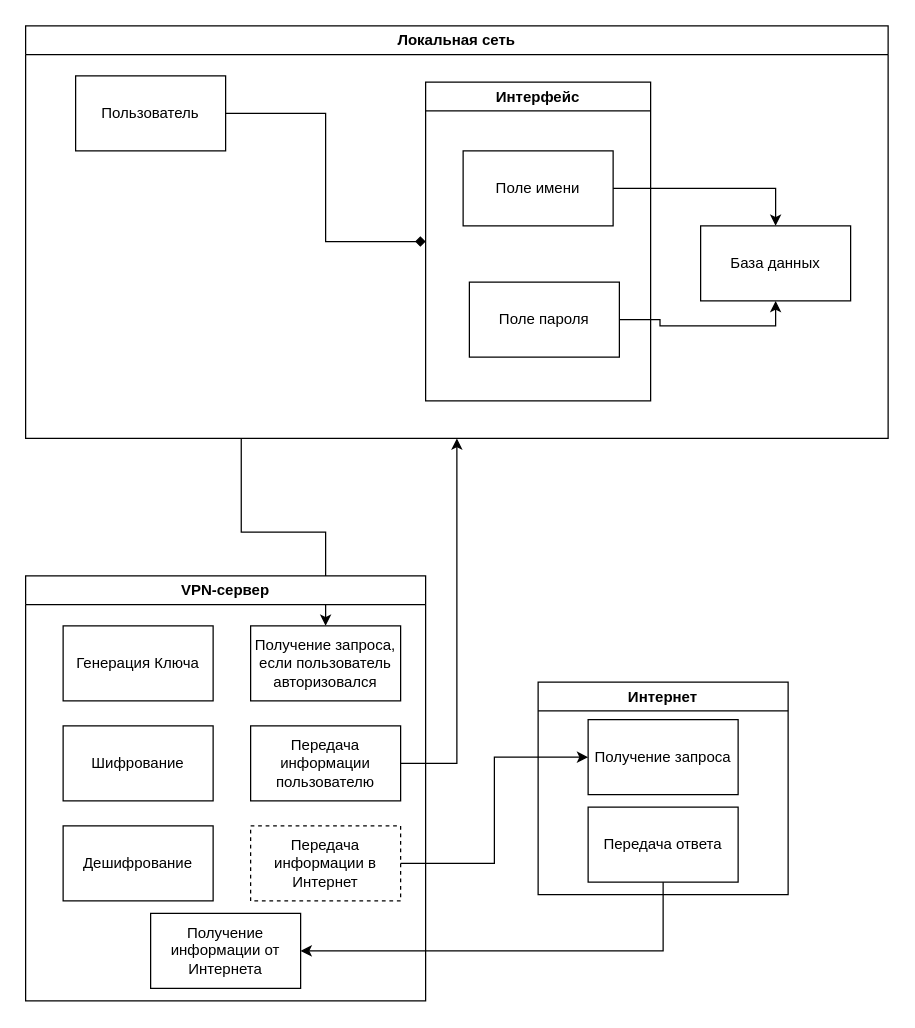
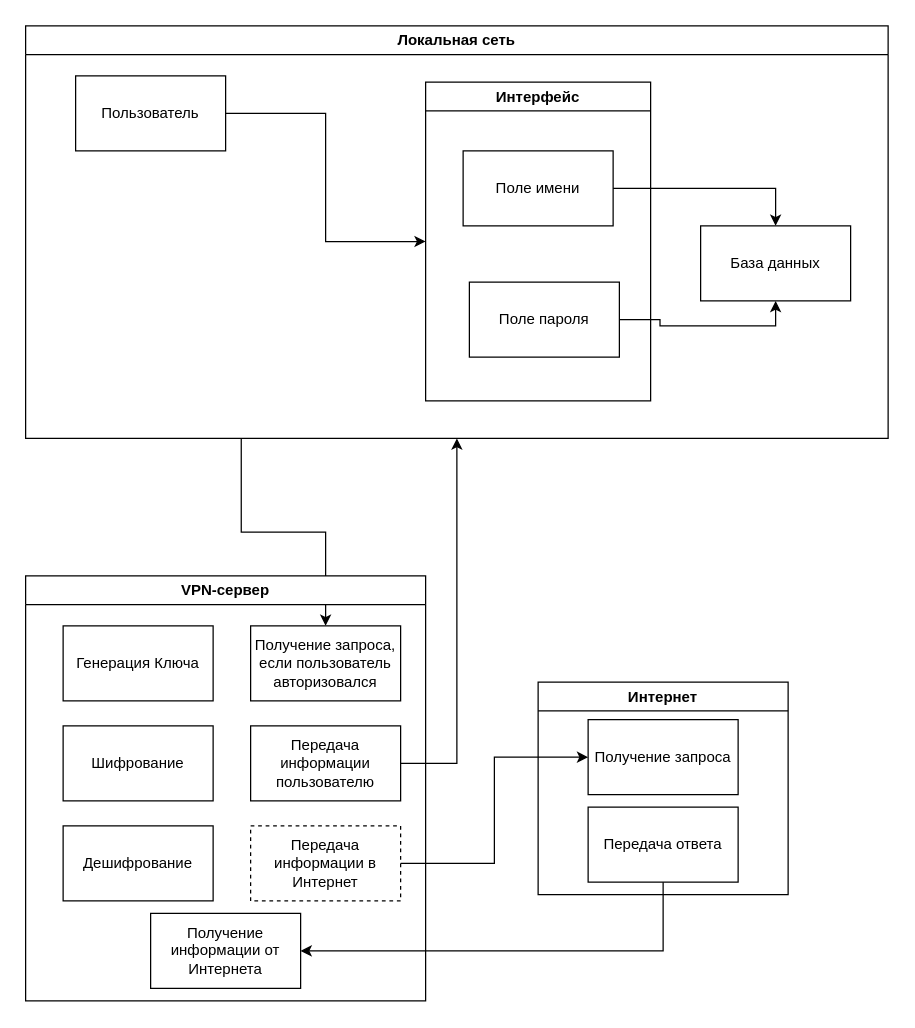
  <mxCell id="0" />
  <mxCell id="1" parent="0" />
- <mxCell id="2" style="edgeStyle=orthogonalEdgeStyle;rounded=0;orthogonalLoop=1;jettySize=auto;html=1;exitX=1;exitY=0.5;exitDx=0;exitDy=0;entryX=0;entryY=0.5;entryDx=0;entryDy=0;endArrow=diamond;" edge="1" parent="1" source="3" target="7"><mxGeometry relative="1" as="geometry" /></mxCell>
+ <mxCell id="2" style="edgeStyle=orthogonalEdgeStyle;rounded=0;orthogonalLoop=1;jettySize=auto;html=1;exitX=1;exitY=0.5;exitDx=0;exitDy=0;entryX=0;entryY=0.5;entryDx=0;entryDy=0;" edge="1" parent="1" source="3" target="7"><mxGeometry relative="1" as="geometry" /></mxCell>
  <mxCell id="3" value="Пользователь" style="rounded=0;whiteSpace=wrap;html=1;" vertex="1" parent="1"><mxGeometry x="60" y="60" width="120" height="60" as="geometry" /></mxCell>
  <mxCell id="4" style="edgeStyle=orthogonalEdgeStyle;rounded=0;orthogonalLoop=1;jettySize=auto;html=1;exitX=0.25;exitY=1;exitDx=0;exitDy=0;entryX=0.5;entryY=0;entryDx=0;entryDy=0;" edge="1" parent="1" source="5" target="21"><mxGeometry relative="1" as="geometry" /></mxCell>
  <mxCell id="5" value="Локальная сеть" style="swimlane;whiteSpace=wrap;html=1;" vertex="1" parent="1"><mxGeometry x="20" y="20" width="690" height="330" as="geometry" /></mxCell>
  <mxCell id="6" value="База данных" style="rounded=0;whiteSpace=wrap;html=1;" vertex="1" parent="5"><mxGeometry x="540" y="160" width="120" height="60" as="geometry" /></mxCell>
  <mxCell id="7" value="Интерфейс" style="swimlane;whiteSpace=wrap;html=1;" vertex="1" parent="5"><mxGeometry x="320" y="45" width="180" height="255" as="geometry" /></mxCell>
  <mxCell id="8" value="Поле имени" style="rounded=0;whiteSpace=wrap;html=1;" vertex="1" parent="7"><mxGeometry x="30" y="55" width="120" height="60" as="geometry" /></mxCell>
  <mxCell id="9" value="Поле пароля" style="rounded=0;whiteSpace=wrap;html=1;" vertex="1" parent="7"><mxGeometry x="35" y="160" width="120" height="60" as="geometry" /></mxCell>
  <mxCell id="10" style="edgeStyle=orthogonalEdgeStyle;rounded=0;orthogonalLoop=1;jettySize=auto;html=1;exitX=1;exitY=0.5;exitDx=0;exitDy=0;entryX=0.5;entryY=0;entryDx=0;entryDy=0;" edge="1" parent="5" source="8" target="6"><mxGeometry relative="1" as="geometry" /></mxCell>
  <mxCell id="11" style="edgeStyle=orthogonalEdgeStyle;rounded=0;orthogonalLoop=1;jettySize=auto;html=1;exitX=1;exitY=0.5;exitDx=0;exitDy=0;entryX=0.5;entryY=1;entryDx=0;entryDy=0;" edge="1" parent="5" source="9" target="6"><mxGeometry relative="1" as="geometry" /></mxCell>
  <mxCell id="12" value="Интернет" style="swimlane;whiteSpace=wrap;html=1;" vertex="1" parent="1"><mxGeometry x="430" y="545" width="200" height="170" as="geometry" /></mxCell>
  <mxCell id="13" value="Получение запроса" style="rounded=0;whiteSpace=wrap;html=1;" vertex="1" parent="12"><mxGeometry x="40" y="30" width="120" height="60" as="geometry" /></mxCell>
  <mxCell id="14" value="Передача ответа" style="rounded=0;whiteSpace=wrap;html=1;" vertex="1" parent="12"><mxGeometry x="40" y="100" width="120" height="60" as="geometry" /></mxCell>
  <mxCell id="15" value="VPN-сервер" style="swimlane;whiteSpace=wrap;html=1;" vertex="1" parent="1"><mxGeometry x="20" y="460" width="320" height="340" as="geometry" /></mxCell>
  <mxCell id="16" value="Генерация Ключа" style="rounded=0;whiteSpace=wrap;html=1;" vertex="1" parent="15"><mxGeometry x="30" y="40" width="120" height="60" as="geometry" /></mxCell>
  <mxCell id="17" value="Шифрование" style="rounded=0;whiteSpace=wrap;html=1;" vertex="1" parent="15"><mxGeometry x="30" y="120" width="120" height="60" as="geometry" /></mxCell>
  <mxCell id="18" value="Дешифрование" style="rounded=0;whiteSpace=wrap;html=1;" vertex="1" parent="15"><mxGeometry x="30" y="200" width="120" height="60" as="geometry" /></mxCell>
  <mxCell id="19" value="Передача информации в Интернет" style="rounded=0;whiteSpace=wrap;html=1;dashed=1;" vertex="1" parent="15"><mxGeometry x="180" y="200" width="120" height="60" as="geometry" /></mxCell>
  <mxCell id="20" value="Передача информации пользователю" style="rounded=0;whiteSpace=wrap;html=1;" vertex="1" parent="15"><mxGeometry x="180" y="120" width="120" height="60" as="geometry" /></mxCell>
  <mxCell id="21" value="Получение запроса, если пользователь авторизовался" style="rounded=0;whiteSpace=wrap;html=1;" vertex="1" parent="15"><mxGeometry x="180" y="40" width="120" height="60" as="geometry" /></mxCell>
  <mxCell id="22" value="Получение информации от Интернета" style="rounded=0;whiteSpace=wrap;html=1;" vertex="1" parent="15"><mxGeometry x="100" y="270" width="120" height="60" as="geometry" /></mxCell>
  <mxCell id="23" style="edgeStyle=orthogonalEdgeStyle;rounded=0;orthogonalLoop=1;jettySize=auto;html=1;exitX=1;exitY=0.5;exitDx=0;exitDy=0;entryX=0.5;entryY=1;entryDx=0;entryDy=0;" edge="1" parent="1" source="20" target="5"><mxGeometry relative="1" as="geometry" /></mxCell>
  <mxCell id="24" style="edgeStyle=orthogonalEdgeStyle;rounded=0;orthogonalLoop=1;jettySize=auto;html=1;exitX=1;exitY=0.5;exitDx=0;exitDy=0;entryX=0;entryY=0.5;entryDx=0;entryDy=0;" edge="1" parent="1" source="19" target="13"><mxGeometry relative="1" as="geometry" /></mxCell>
  <mxCell id="25" style="edgeStyle=orthogonalEdgeStyle;rounded=0;orthogonalLoop=1;jettySize=auto;html=1;exitX=0.5;exitY=1;exitDx=0;exitDy=0;entryX=1;entryY=0.5;entryDx=0;entryDy=0;" edge="1" parent="1" source="14" target="22"><mxGeometry relative="1" as="geometry" /></mxCell>
